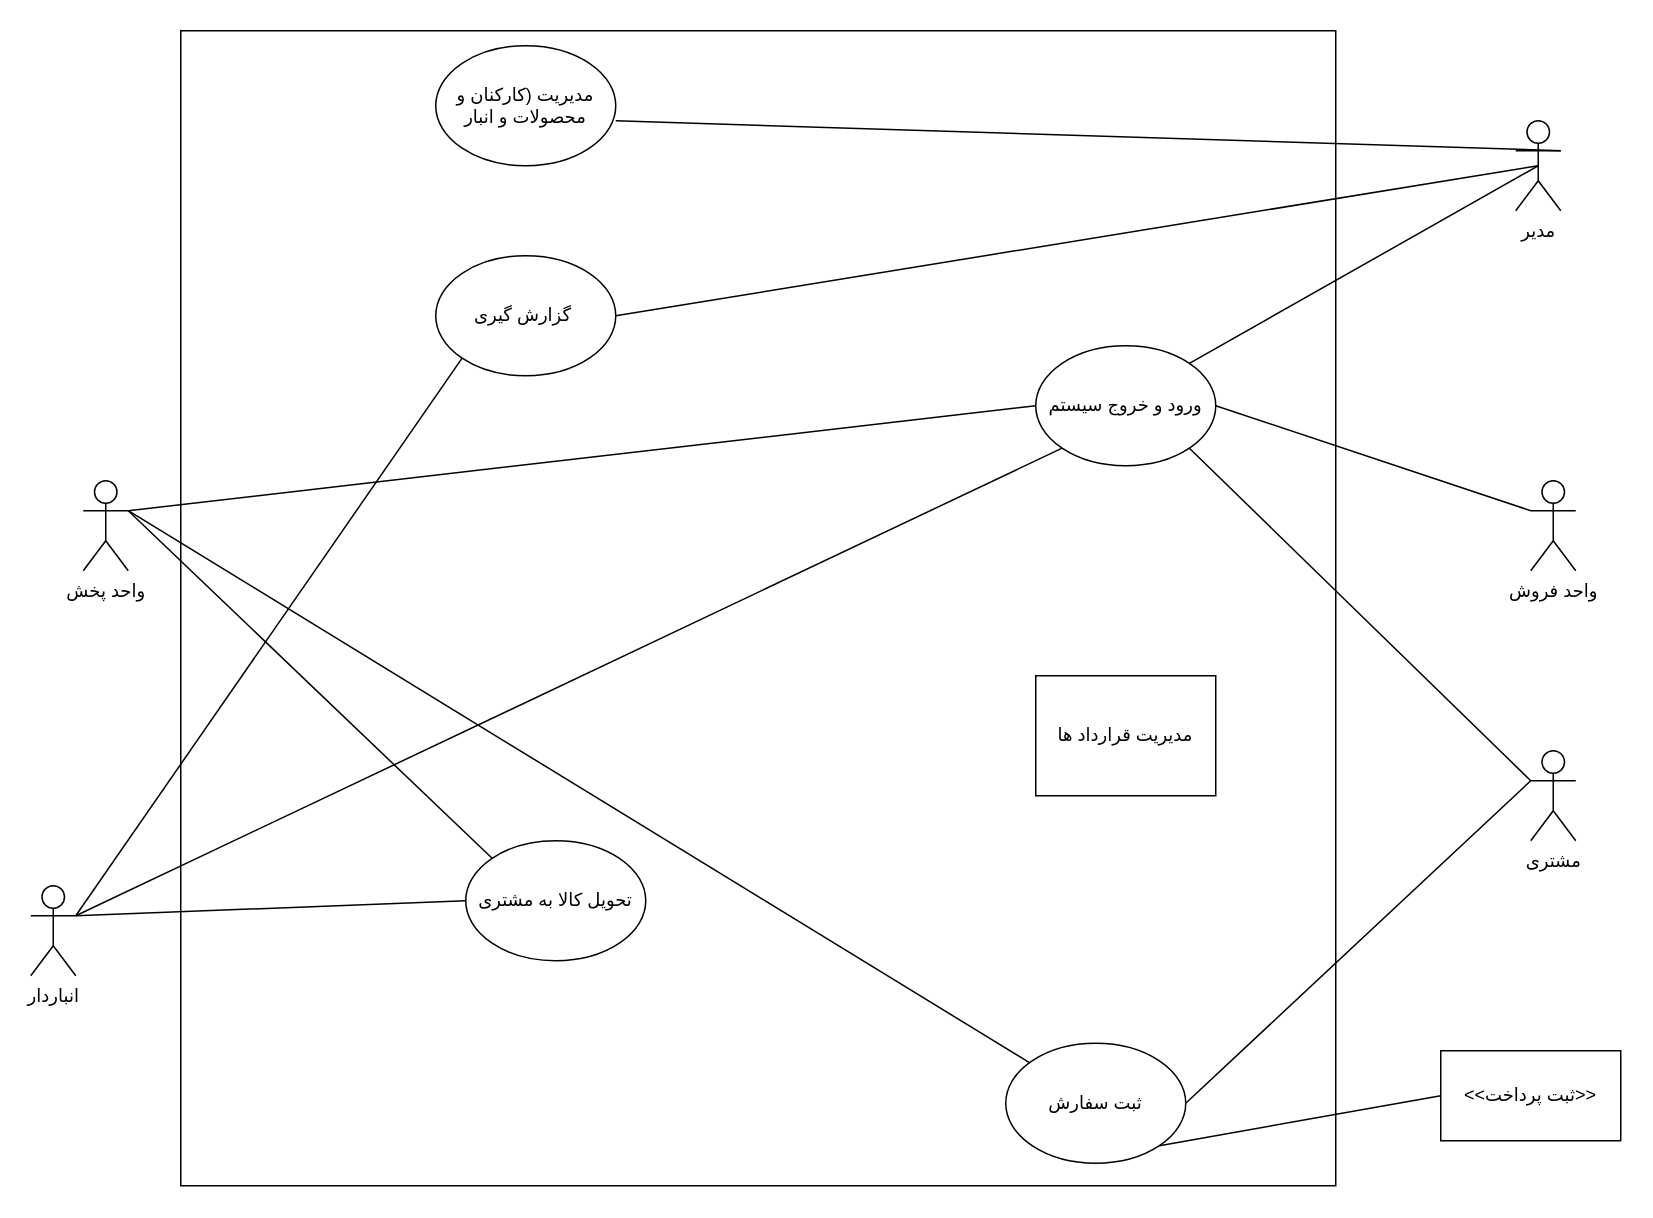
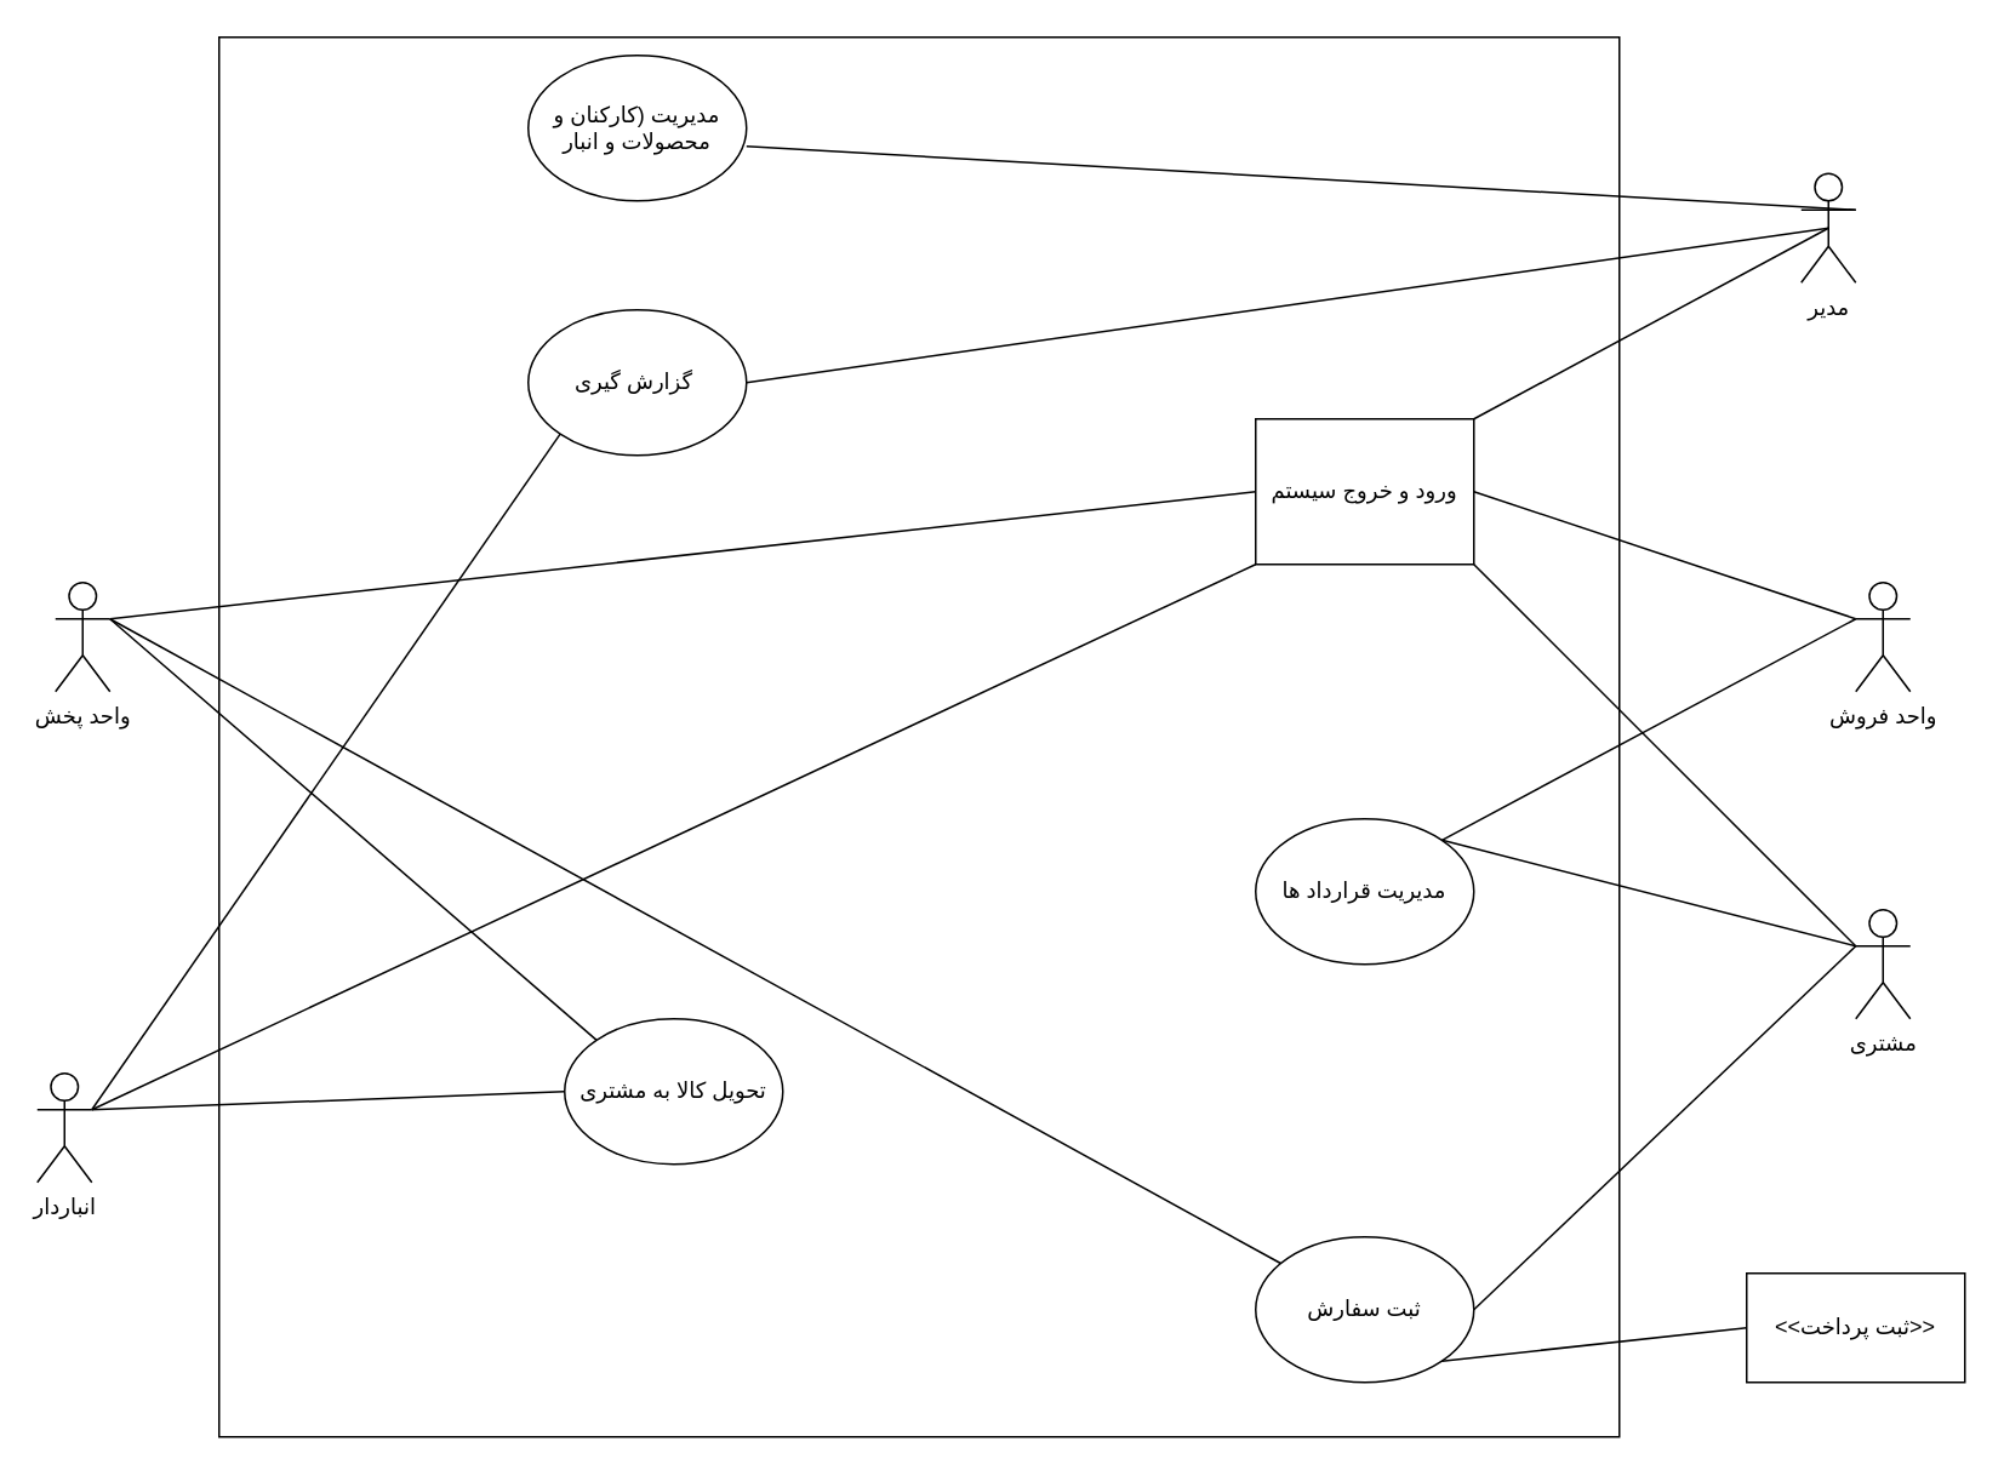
  <mxCell id="0" />
  <mxCell id="1" parent="0" />
  <mxCell id="2" value="" style="whiteSpace=wrap;html=1;aspect=fixed;" parent="1" vertex="1"><mxGeometry x="120" y="20" width="770" height="770" as="geometry" /></mxCell>
- <mxCell id="3" value="مدیر" style="shape=umlActor;verticalLabelPosition=bottom;labelBackgroundColor=#ffffff;verticalAlign=top;html=1;outlineConnect=0;" parent="1" vertex="1"><mxGeometry x="1010" y="80" width="30" height="60" as="geometry" /></mxCell>
+ <mxCell id="3" value="مدیر" style="shape=umlActor;verticalLabelPosition=bottom;labelBackgroundColor=#ffffff;verticalAlign=top;html=1;outlineConnect=0;" parent="1" vertex="1"><mxGeometry x="990" y="95" width="30" height="60" as="geometry" /></mxCell>
  <mxCell id="4" value="مدیریت (کارکنان و محصولات و انبار" style="ellipse;whiteSpace=wrap;html=1;" parent="1" vertex="1"><mxGeometry x="290" y="30" width="120" height="80" as="geometry" /></mxCell>
- <mxCell id="5" value="ورود و خروج سیستم" style="ellipse;whiteSpace=wrap;html=1;" parent="1" vertex="1"><mxGeometry x="690" y="230" width="120" height="80" as="geometry" /></mxCell>
+ <mxCell id="5" value="ورود و خروج سیستم" style="whiteSpace=wrap;html=1;rounded=0;" parent="1" vertex="1"><mxGeometry x="690" y="230" width="120" height="80" as="geometry" /></mxCell>
  <mxCell id="6" value="گزارش گیری&amp;nbsp;" style="ellipse;whiteSpace=wrap;html=1;" parent="1" vertex="1"><mxGeometry x="290" y="170" width="120" height="80" as="geometry" /></mxCell>
- <mxCell id="7" value="واحد پخش" style="shape=umlActor;verticalLabelPosition=bottom;labelBackgroundColor=#ffffff;verticalAlign=top;html=1;outlineConnect=0;" parent="1" vertex="1"><mxGeometry x="55" y="320" width="30" height="60" as="geometry" /></mxCell>
+ <mxCell id="7" value="واحد پخش" style="shape=umlActor;verticalLabelPosition=bottom;labelBackgroundColor=#ffffff;verticalAlign=top;html=1;outlineConnect=0;" parent="1" vertex="1"><mxGeometry x="30" y="320" width="30" height="60" as="geometry" /></mxCell>
  <mxCell id="8" value="واحد فروش" style="shape=umlActor;verticalLabelPosition=bottom;labelBackgroundColor=#ffffff;verticalAlign=top;html=1;outlineConnect=0;" parent="1" vertex="1"><mxGeometry x="1020" y="320" width="30" height="60" as="geometry" /></mxCell>
- <mxCell id="9" value="مدیریت قرارداد ها" style="whiteSpace=wrap;html=1;rounded=0;" parent="1" vertex="1"><mxGeometry x="690" y="450" width="120" height="80" as="geometry" /></mxCell>
+ <mxCell id="9" value="مدیریت قرارداد ها" style="ellipse;whiteSpace=wrap;html=1;" parent="1" vertex="1"><mxGeometry x="690" y="450" width="120" height="80" as="geometry" /></mxCell>
  <mxCell id="10" value="انباردار" style="shape=umlActor;verticalLabelPosition=bottom;labelBackgroundColor=#ffffff;verticalAlign=top;html=1;outlineConnect=0;" parent="1" vertex="1"><mxGeometry x="20" y="590" width="30" height="60" as="geometry" /></mxCell>
  <mxCell id="11" value="مشتری" style="shape=umlActor;verticalLabelPosition=bottom;labelBackgroundColor=#ffffff;verticalAlign=top;html=1;outlineConnect=0;" parent="1" vertex="1"><mxGeometry x="1020" y="500" width="30" height="60" as="geometry" /></mxCell>
- <mxCell id="12" value="ثبت سفارش" style="ellipse;whiteSpace=wrap;html=1;" parent="1" vertex="1"><mxGeometry x="670" y="695" width="120" height="80" as="geometry" /></mxCell>
+ <mxCell id="12" value="ثبت سفارش" style="ellipse;whiteSpace=wrap;html=1;" parent="1" vertex="1"><mxGeometry x="690" y="680" width="120" height="80" as="geometry" /></mxCell>
  <mxCell id="13" value="" style="endArrow=none;html=1;entryX=0;entryY=0.333;entryDx=0;entryDy=0;entryPerimeter=0;exitX=1;exitY=1;exitDx=0;exitDy=0;" parent="1" source="5" target="11" edge="1"><mxGeometry width="50" height="50" relative="1" as="geometry"><mxPoint x="800" y="490" as="sourcePoint" /><mxPoint x="850" y="440" as="targetPoint" /></mxGeometry></mxCell>
  <mxCell id="14" value="" style="endArrow=none;html=1;exitX=0;exitY=0.333;exitDx=0;exitDy=0;exitPerimeter=0;entryX=1;entryY=0.5;entryDx=0;entryDy=0;" parent="1" source="8" target="5" edge="1"><mxGeometry width="50" height="50" relative="1" as="geometry"><mxPoint x="570" y="790" as="sourcePoint" /><mxPoint x="620" y="740" as="targetPoint" /></mxGeometry></mxCell>
  <mxCell id="15" value="" style="endArrow=none;html=1;exitX=1;exitY=0.5;exitDx=0;exitDy=0;entryX=0;entryY=0.333;entryDx=0;entryDy=0;entryPerimeter=0;" parent="1" source="12" target="11" edge="1"><mxGeometry width="50" height="50" relative="1" as="geometry"><mxPoint x="860" y="590" as="sourcePoint" /><mxPoint x="1000" y="500" as="targetPoint" /></mxGeometry></mxCell>
+ <mxCell id="16" value="" style="endArrow=none;html=1;exitX=0;exitY=0.333;exitDx=0;exitDy=0;exitPerimeter=0;entryX=1;entryY=0;entryDx=0;entryDy=0;" parent="1" source="8" target="9" edge="1"><mxGeometry width="50" height="50" relative="1" as="geometry"><mxPoint x="650" y="770" as="sourcePoint" /><mxPoint x="700" y="720" as="targetPoint" /></mxGeometry></mxCell>
  <mxCell id="17" value="تحویل کالا به مشتری" style="ellipse;whiteSpace=wrap;html=1;" parent="1" vertex="1"><mxGeometry x="310" y="560" width="120" height="80" as="geometry" /></mxCell>
+ <mxCell id="18" value="" style="endArrow=none;html=1;entryX=0;entryY=0.333;entryDx=0;entryDy=0;entryPerimeter=0;exitX=1;exitY=0;exitDx=0;exitDy=0;" parent="1" source="9" target="11" edge="1"><mxGeometry width="50" height="50" relative="1" as="geometry"><mxPoint x="870" y="680" as="sourcePoint" /><mxPoint x="920" y="630" as="targetPoint" /></mxGeometry></mxCell>
  <mxCell id="19" value="" style="endArrow=none;html=1;entryX=0;entryY=0.5;entryDx=0;entryDy=0;exitX=1;exitY=0.333;exitDx=0;exitDy=0;exitPerimeter=0;" parent="1" source="10" target="17" edge="1"><mxGeometry width="50" height="50" relative="1" as="geometry"><mxPoint x="410" y="640" as="sourcePoint" /><mxPoint x="460" y="590" as="targetPoint" /></mxGeometry></mxCell>
  <mxCell id="20" value="" style="endArrow=none;html=1;exitX=1;exitY=0.333;exitDx=0;exitDy=0;exitPerimeter=0;entryX=0;entryY=0;entryDx=0;entryDy=0;" parent="1" source="7" target="17" edge="1"><mxGeometry width="50" height="50" relative="1" as="geometry"><mxPoint x="240" y="420" as="sourcePoint" /><mxPoint x="290" y="370" as="targetPoint" /></mxGeometry></mxCell>
  <mxCell id="21" value="" style="endArrow=none;html=1;exitX=1;exitY=0.333;exitDx=0;exitDy=0;exitPerimeter=0;entryX=0;entryY=1;entryDx=0;entryDy=0;" parent="1" source="10" target="5" edge="1"><mxGeometry width="50" height="50" relative="1" as="geometry"><mxPoint x="260" y="460" as="sourcePoint" /><mxPoint x="310" y="410" as="targetPoint" /></mxGeometry></mxCell>
  <mxCell id="22" value="" style="endArrow=none;html=1;exitX=1;exitY=0.333;exitDx=0;exitDy=0;exitPerimeter=0;entryX=0;entryY=0.5;entryDx=0;entryDy=0;" parent="1" source="7" target="5" edge="1"><mxGeometry width="50" height="50" relative="1" as="geometry"><mxPoint x="300" y="340" as="sourcePoint" /><mxPoint x="350" y="290" as="targetPoint" /></mxGeometry></mxCell>
  <mxCell id="23" value="" style="endArrow=none;html=1;exitX=1;exitY=0.333;exitDx=0;exitDy=0;exitPerimeter=0;" parent="1" source="7" target="12" edge="1"><mxGeometry width="50" height="50" relative="1" as="geometry"><mxPoint x="290" y="350" as="sourcePoint" /><mxPoint x="340" y="300" as="targetPoint" /></mxGeometry></mxCell>
  <mxCell id="24" value="" style="endArrow=none;html=1;exitX=1;exitY=0.333;exitDx=0;exitDy=0;exitPerimeter=0;" parent="1" source="3" edge="1"><mxGeometry width="50" height="50" relative="1" as="geometry"><mxPoint x="190" y="240" as="sourcePoint" /><mxPoint x="410" y="80" as="targetPoint" /></mxGeometry></mxCell>
  <mxCell id="25" value="" style="endArrow=none;html=1;entryX=1;entryY=0.5;entryDx=0;entryDy=0;exitX=0.5;exitY=0.5;exitDx=0;exitDy=0;exitPerimeter=0;" parent="1" source="3" target="6" edge="1"><mxGeometry width="50" height="50" relative="1" as="geometry"><mxPoint x="1010" y="100" as="sourcePoint" /><mxPoint x="330" y="170" as="targetPoint" /></mxGeometry></mxCell>
  <mxCell id="26" value="" style="endArrow=none;html=1;entryX=1;entryY=0;entryDx=0;entryDy=0;exitX=0.5;exitY=0.5;exitDx=0;exitDy=0;exitPerimeter=0;" parent="1" source="3" target="5" edge="1"><mxGeometry width="50" height="50" relative="1" as="geometry"><mxPoint x="1000" y="100" as="sourcePoint" /><mxPoint x="300" y="205" as="targetPoint" /></mxGeometry></mxCell>
  <mxCell id="27" value="" style="endArrow=none;html=1;entryX=0;entryY=1;entryDx=0;entryDy=0;" parent="1" target="6" edge="1"><mxGeometry width="50" height="50" relative="1" as="geometry"><mxPoint x="50" y="610" as="sourcePoint" /><mxPoint x="300" y="400" as="targetPoint" /></mxGeometry></mxCell>
  <mxCell id="28" value="&amp;lt;&amp;lt;ثبت پرداخت&amp;gt;&amp;gt;" style="rounded=0;whiteSpace=wrap;html=1;" vertex="1" parent="1"><mxGeometry x="960" y="700" width="120" height="60" as="geometry" /></mxCell>
  <mxCell id="29" value="" style="endArrow=none;html=1;entryX=0;entryY=0.5;entryDx=0;entryDy=0;exitX=1;exitY=1;exitDx=0;exitDy=0;" edge="1" parent="1" source="12" target="28"><mxGeometry width="50" height="50" relative="1" as="geometry"><mxPoint x="880" y="880" as="sourcePoint" /><mxPoint x="930" y="830" as="targetPoint" /></mxGeometry></mxCell>
